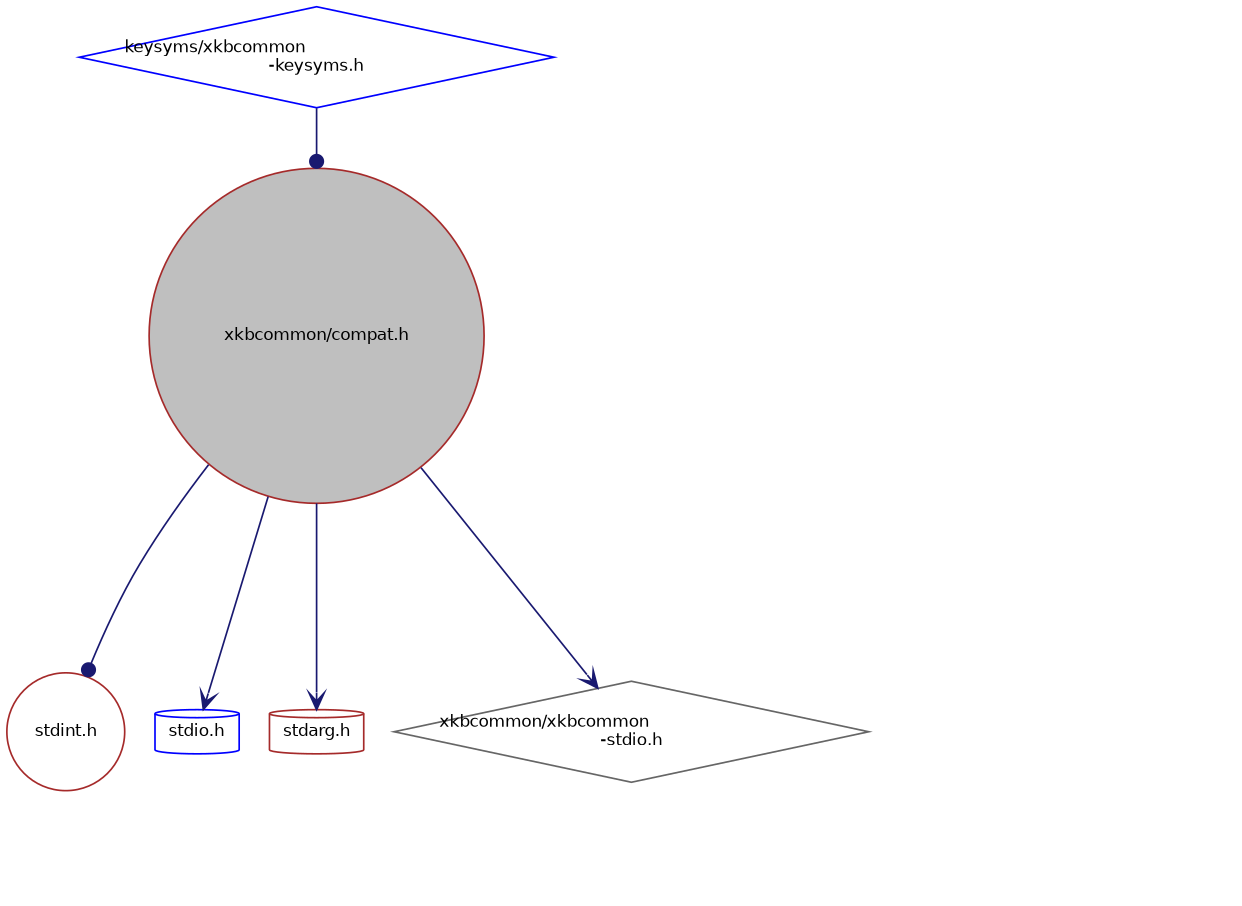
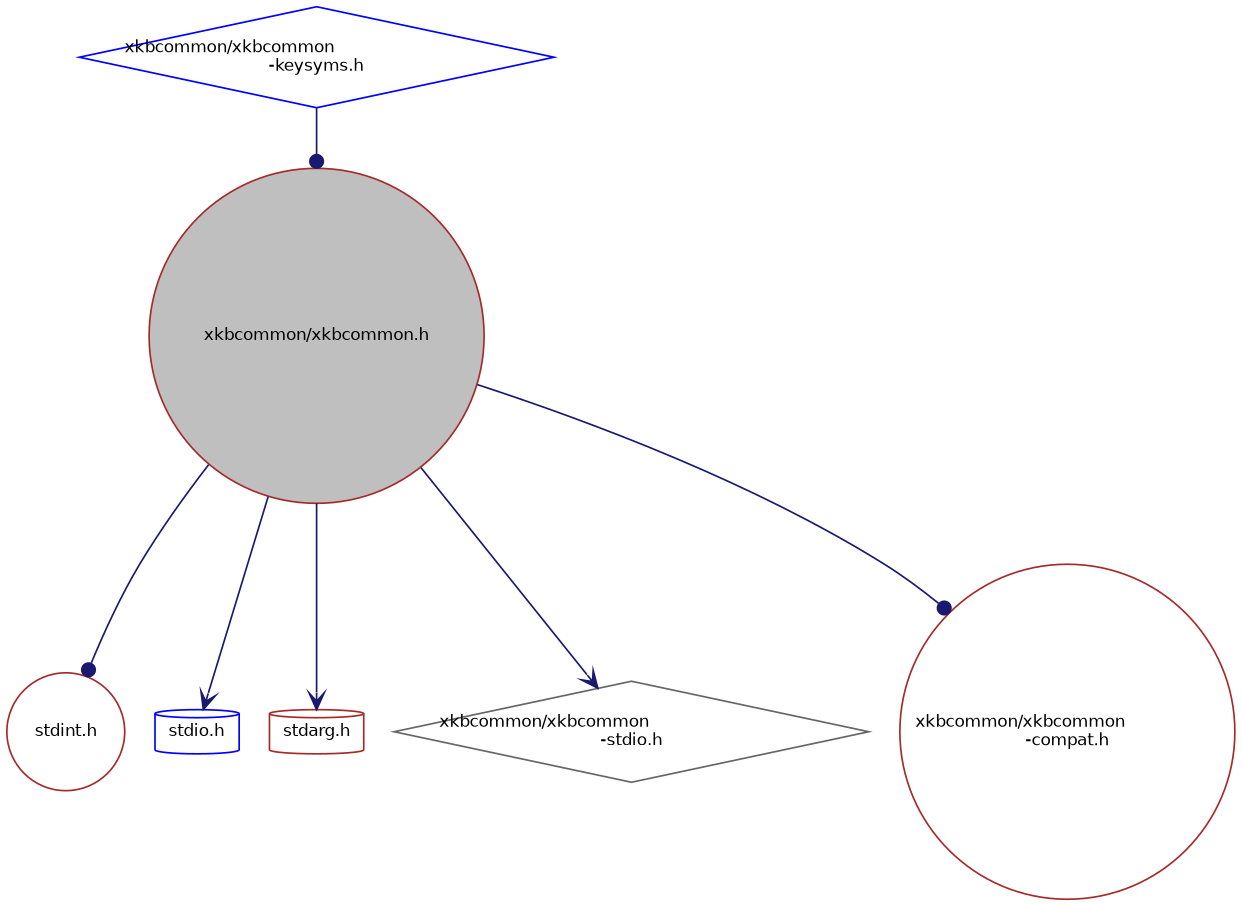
  digraph {
    node [color=brown fillcolor=white fontname=Helvetica fontsize=10 shape=circle style=filled]
    edge [arrowhead=dot color=midnightblue fontname=Helvetica fontsize=10 labelfontname=Helvetica labelfontsize=10 style=solid]
-   n1 [fillcolor=grey75 fontcolor=black height=0.2 label="xkbcommon/compat.h" width=0.4]
+   n1 [fillcolor=grey75 fontcolor=black height=0.2 label="xkbcommon/xkbcommon.h" width=0.4]
    n2 [height=0.2 label="stdint.h" width=0.4]
    n3 [color=blue height=0.2 label="stdio.h" shape=cylinder width=0.4]
    n4 [height=0.2 label="stdarg.h" shape=cylinder width=0.4]
    n5 [color=gray40 height=0.2 label="xkbcommon/xkbcommon\l-stdio.h" shape=diamond width=0.4]
-   n7 [color=blue height=0.2 label="keysyms/xkbcommon\l-keysyms.h" shape=diamond width=0.4]
+   n6 [height=0.2 label="xkbcommon/xkbcommon\l-compat.h" width=0.4]
+   n7 [color=blue height=0.2 label="xkbcommon/xkbcommon\l-keysyms.h" shape=diamond width=0.4]
    n1 -> n2
    n1 -> n3 [arrowhead=vee]
    n1 -> n4 [arrowhead=vee]
    n1 -> n5 [arrowhead=vee]
+   n1 -> n6
    n7 -> n1
  }
